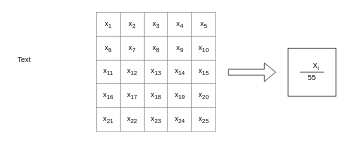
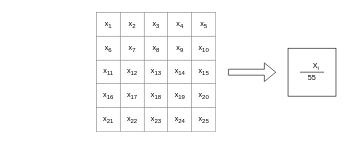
  <mxCell id="0" />
  <mxCell id="1" parent="0" />
  <mxCell id="2" value="&lt;table style=&quot;width: 100% ; height: 100% ; border-collapse: collapse&quot; width=&quot;100%&quot; border=&quot;1&quot;&gt;&lt;tbody&gt;&lt;tr&gt;&lt;td&gt;x&lt;sub&gt;1&lt;/sub&gt;&lt;br&gt;&lt;/td&gt;&lt;td&gt;x&lt;sub&gt;2&lt;/sub&gt;&lt;/td&gt;&lt;td&gt;x&lt;sub&gt;3&lt;/sub&gt;&lt;/td&gt;&lt;td&gt;x&lt;sub&gt;4&lt;/sub&gt;&lt;/td&gt;&lt;td&gt;x&lt;sub&gt;5&lt;/sub&gt;&lt;/td&gt;&lt;/tr&gt;&lt;tr&gt;&lt;td&gt;x&lt;sub&gt;6&lt;/sub&gt;&lt;/td&gt;&lt;td&gt;x&lt;sub&gt;7&lt;/sub&gt;&lt;/td&gt;&lt;td&gt;x&lt;sub&gt;8&lt;/sub&gt;&lt;/td&gt;&lt;td&gt;x&lt;sub&gt;9&lt;/sub&gt;&lt;/td&gt;&lt;td&gt;x&lt;sub&gt;10&lt;/sub&gt;&lt;/td&gt;&lt;/tr&gt;&lt;tr&gt;&lt;td&gt;x&lt;sub&gt;11&lt;/sub&gt;&lt;/td&gt;&lt;td&gt;x&lt;sub&gt;12&lt;/sub&gt;&lt;/td&gt;&lt;td&gt;x&lt;sub&gt;13&lt;/sub&gt;&lt;br&gt;&lt;/td&gt;&lt;td&gt;x&lt;sub&gt;14&lt;/sub&gt;&lt;/td&gt;&lt;td&gt;x&lt;sub&gt;15&lt;/sub&gt;&lt;/td&gt;&lt;/tr&gt;&lt;tr&gt;&lt;td&gt;x&lt;sub&gt;16&lt;/sub&gt;&lt;/td&gt;&lt;td&gt;x&lt;sub&gt;17&lt;/sub&gt;&lt;/td&gt;&lt;td&gt;x&lt;sub&gt;18&lt;/sub&gt;&lt;/td&gt;&lt;td&gt;x&lt;sub&gt;19&lt;/sub&gt;&lt;/td&gt;&lt;td&gt;x&lt;sub&gt;20&lt;/sub&gt;&lt;/td&gt;&lt;/tr&gt;&lt;tr&gt;&lt;td&gt;x&lt;sub&gt;21&lt;/sub&gt;&lt;/td&gt;&lt;td&gt;x&lt;sub&gt;22&lt;/sub&gt;&lt;/td&gt;&lt;td&gt;x&lt;sub&gt;23&lt;/sub&gt;&lt;/td&gt;&lt;td&gt;x&lt;sub&gt;24&lt;/sub&gt;&lt;/td&gt;&lt;td&gt;x&lt;sub&gt;25&lt;/sub&gt;&lt;/td&gt;&lt;/tr&gt;&lt;/tbody&gt;&lt;/table&gt;" style="text;html=1;strokeColor=none;fillColor=none;overflow=fill;align=center;" vertex="1" parent="1"><mxGeometry x="160" y="20" width="200" height="200" as="geometry" /></mxCell>
  <mxCell id="3" value="&lt;span class=&quot;mwe-math-element&quot;&gt;&lt;br&gt;&lt;/span&gt;" style="rounded=0;whiteSpace=wrap;html=1;strokeColor=#000000;fillColor=none;align=center;" vertex="1" parent="1"><mxGeometry x="480" y="80" width="80" height="80" as="geometry" /></mxCell>
  <mxCell id="4" value="&lt;span class=&quot;mwe-math-element&quot;&gt;&amp;nbsp;&amp;nbsp;&amp;nbsp; X&lt;sub&gt;i&lt;/sub&gt;&lt;/span&gt;" style="text;html=1;strokeColor=none;fillColor=none;align=center;verticalAlign=middle;whiteSpace=wrap;rounded=0;" vertex="1" parent="1"><mxGeometry x="500" y="100" width="40" height="20" as="geometry" /></mxCell>
  <mxCell id="5" value="55" style="text;html=1;strokeColor=none;fillColor=none;align=center;verticalAlign=middle;whiteSpace=wrap;rounded=0;" vertex="1" parent="1"><mxGeometry x="500" y="120" width="40" height="20" as="geometry" /></mxCell>
  <mxCell id="6" value="" style="endArrow=none;html=1;" edge="1" parent="1"><mxGeometry width="50" height="50" relative="1" as="geometry"><mxPoint x="540" y="120" as="sourcePoint" /><mxPoint x="500" y="120" as="targetPoint" /></mxGeometry></mxCell>
  <mxCell id="7" value="" style="shape=flexArrow;endArrow=classic;html=1;" edge="1" parent="1"><mxGeometry width="50" height="50" relative="1" as="geometry"><mxPoint x="380" y="120" as="sourcePoint" /><mxPoint x="460" y="120" as="targetPoint" /></mxGeometry></mxCell>
- <mxCell id="8" value="Text" style="text;html=1;strokeColor=none;fillColor=none;align=center;verticalAlign=middle;whiteSpace=wrap;rounded=0;" vertex="1" parent="1"><mxGeometry x="20" y="90" width="40" height="20" as="geometry" /></mxCell>
